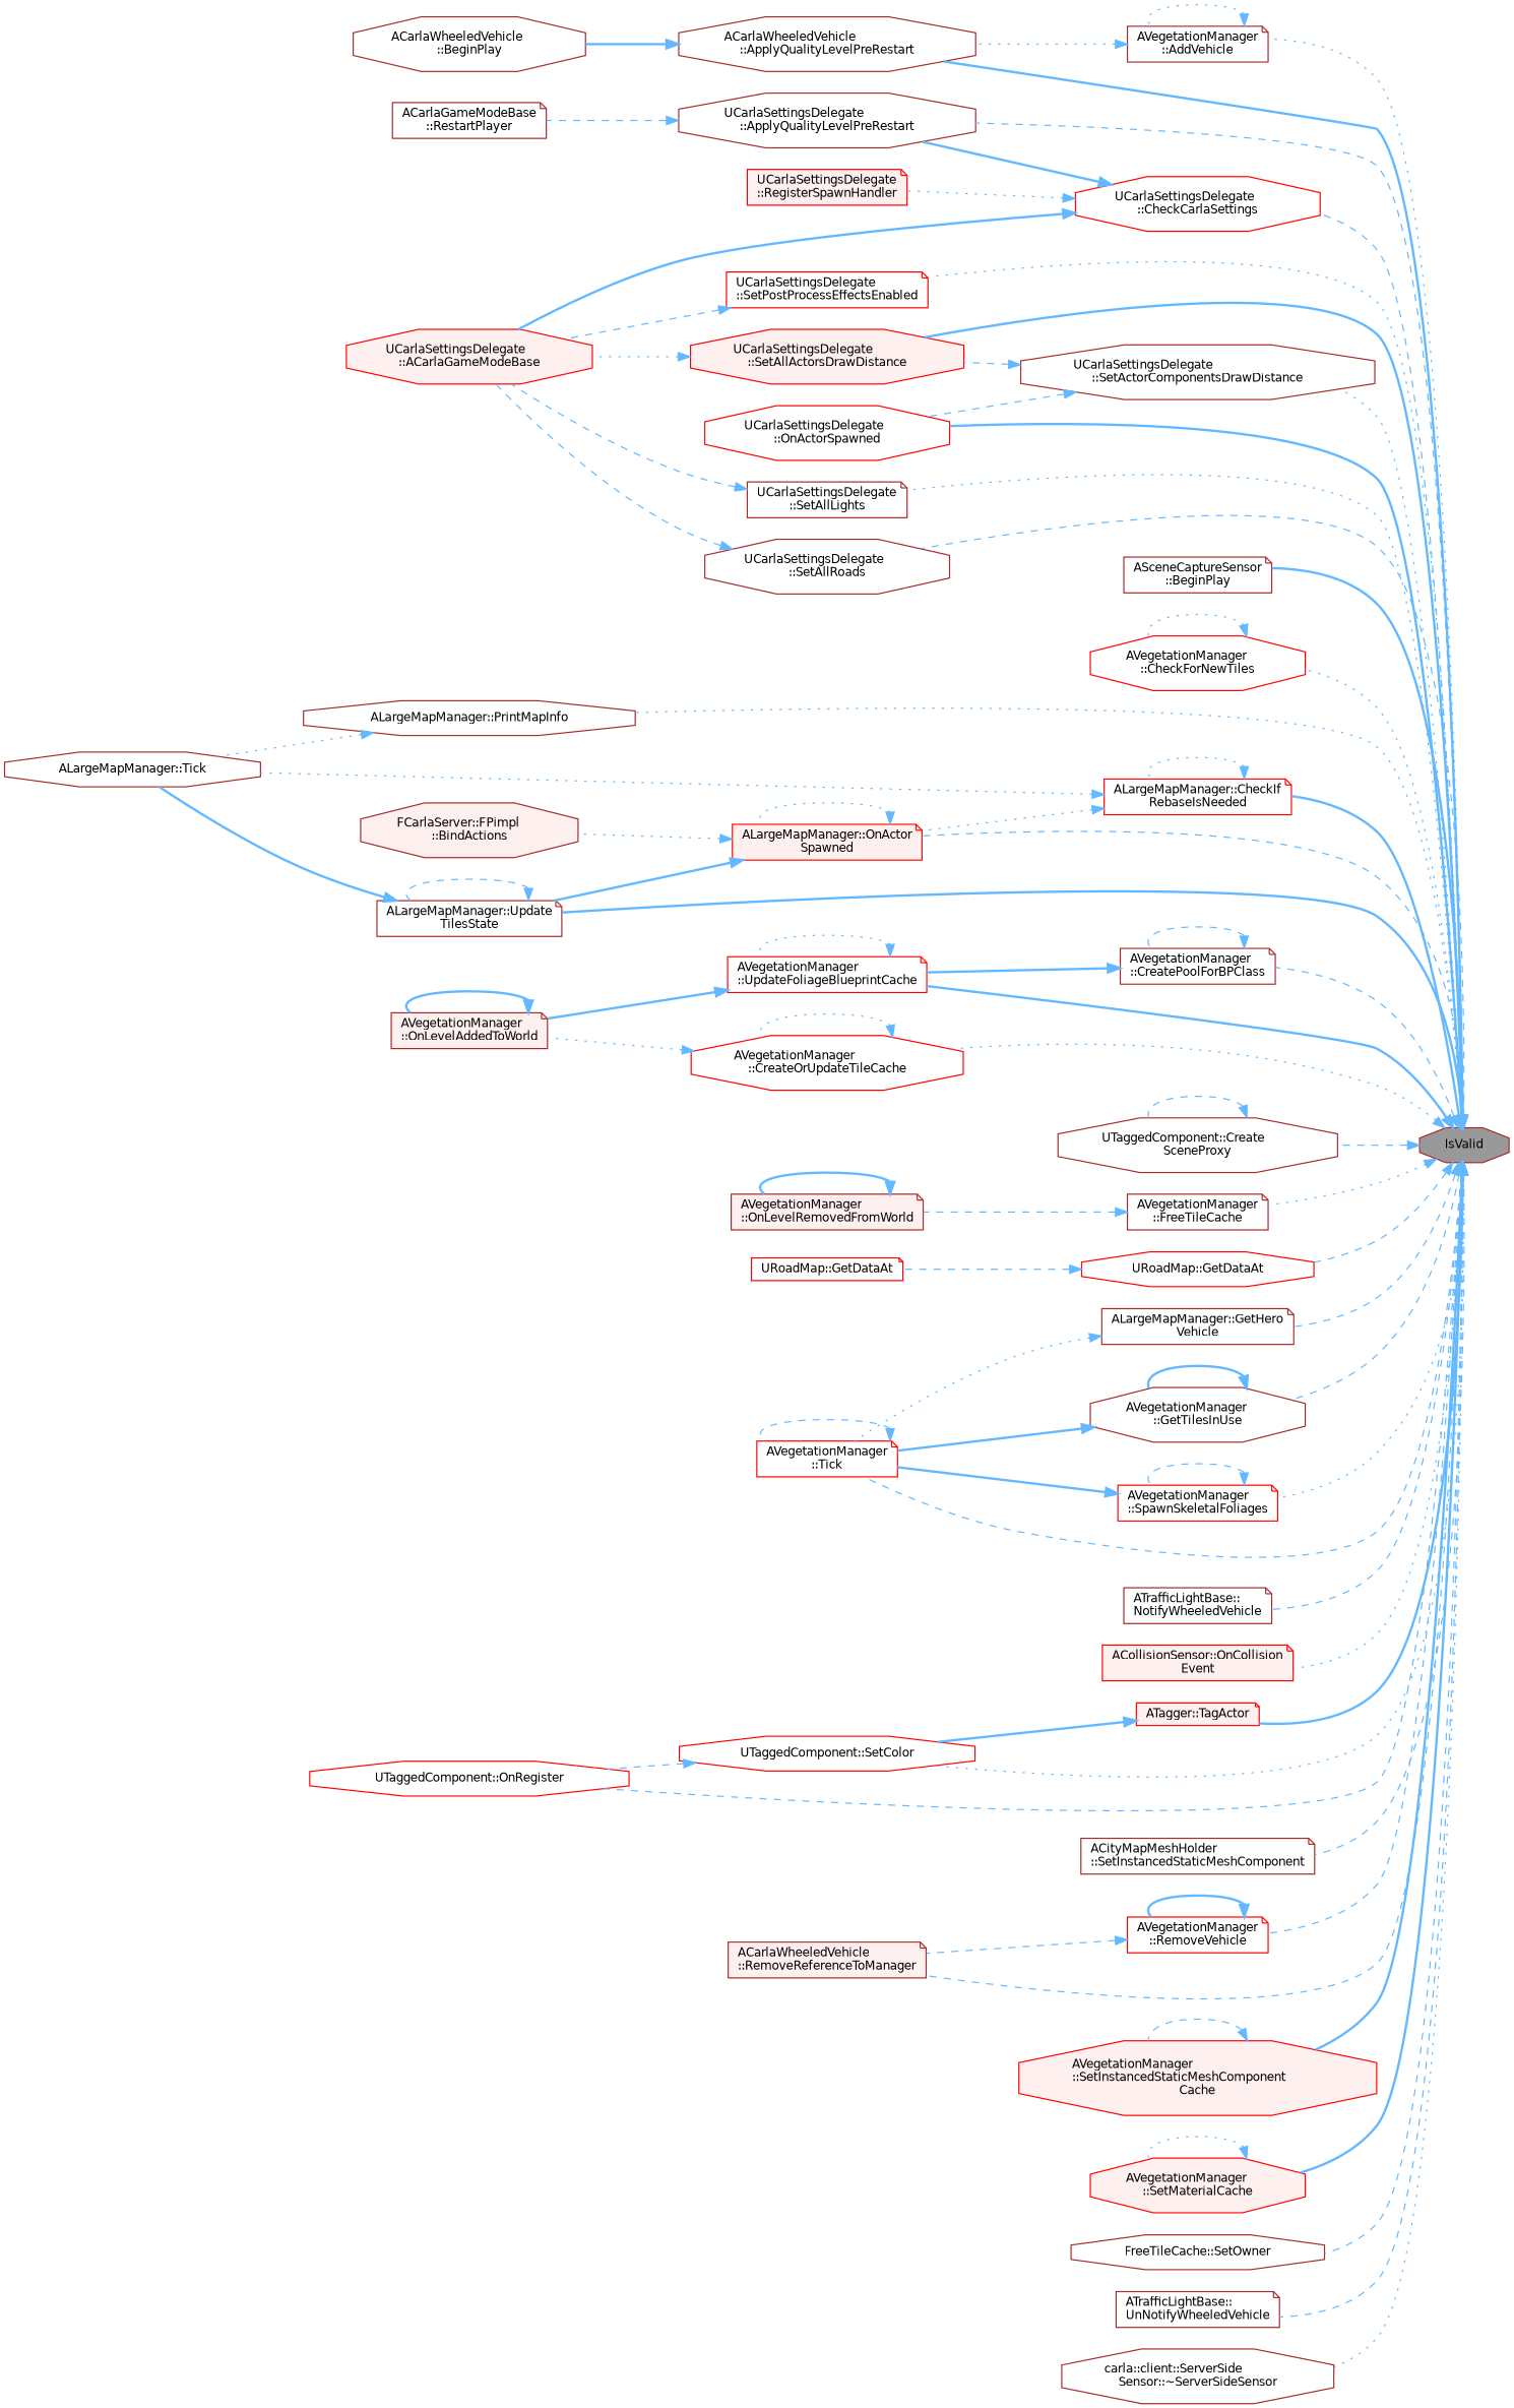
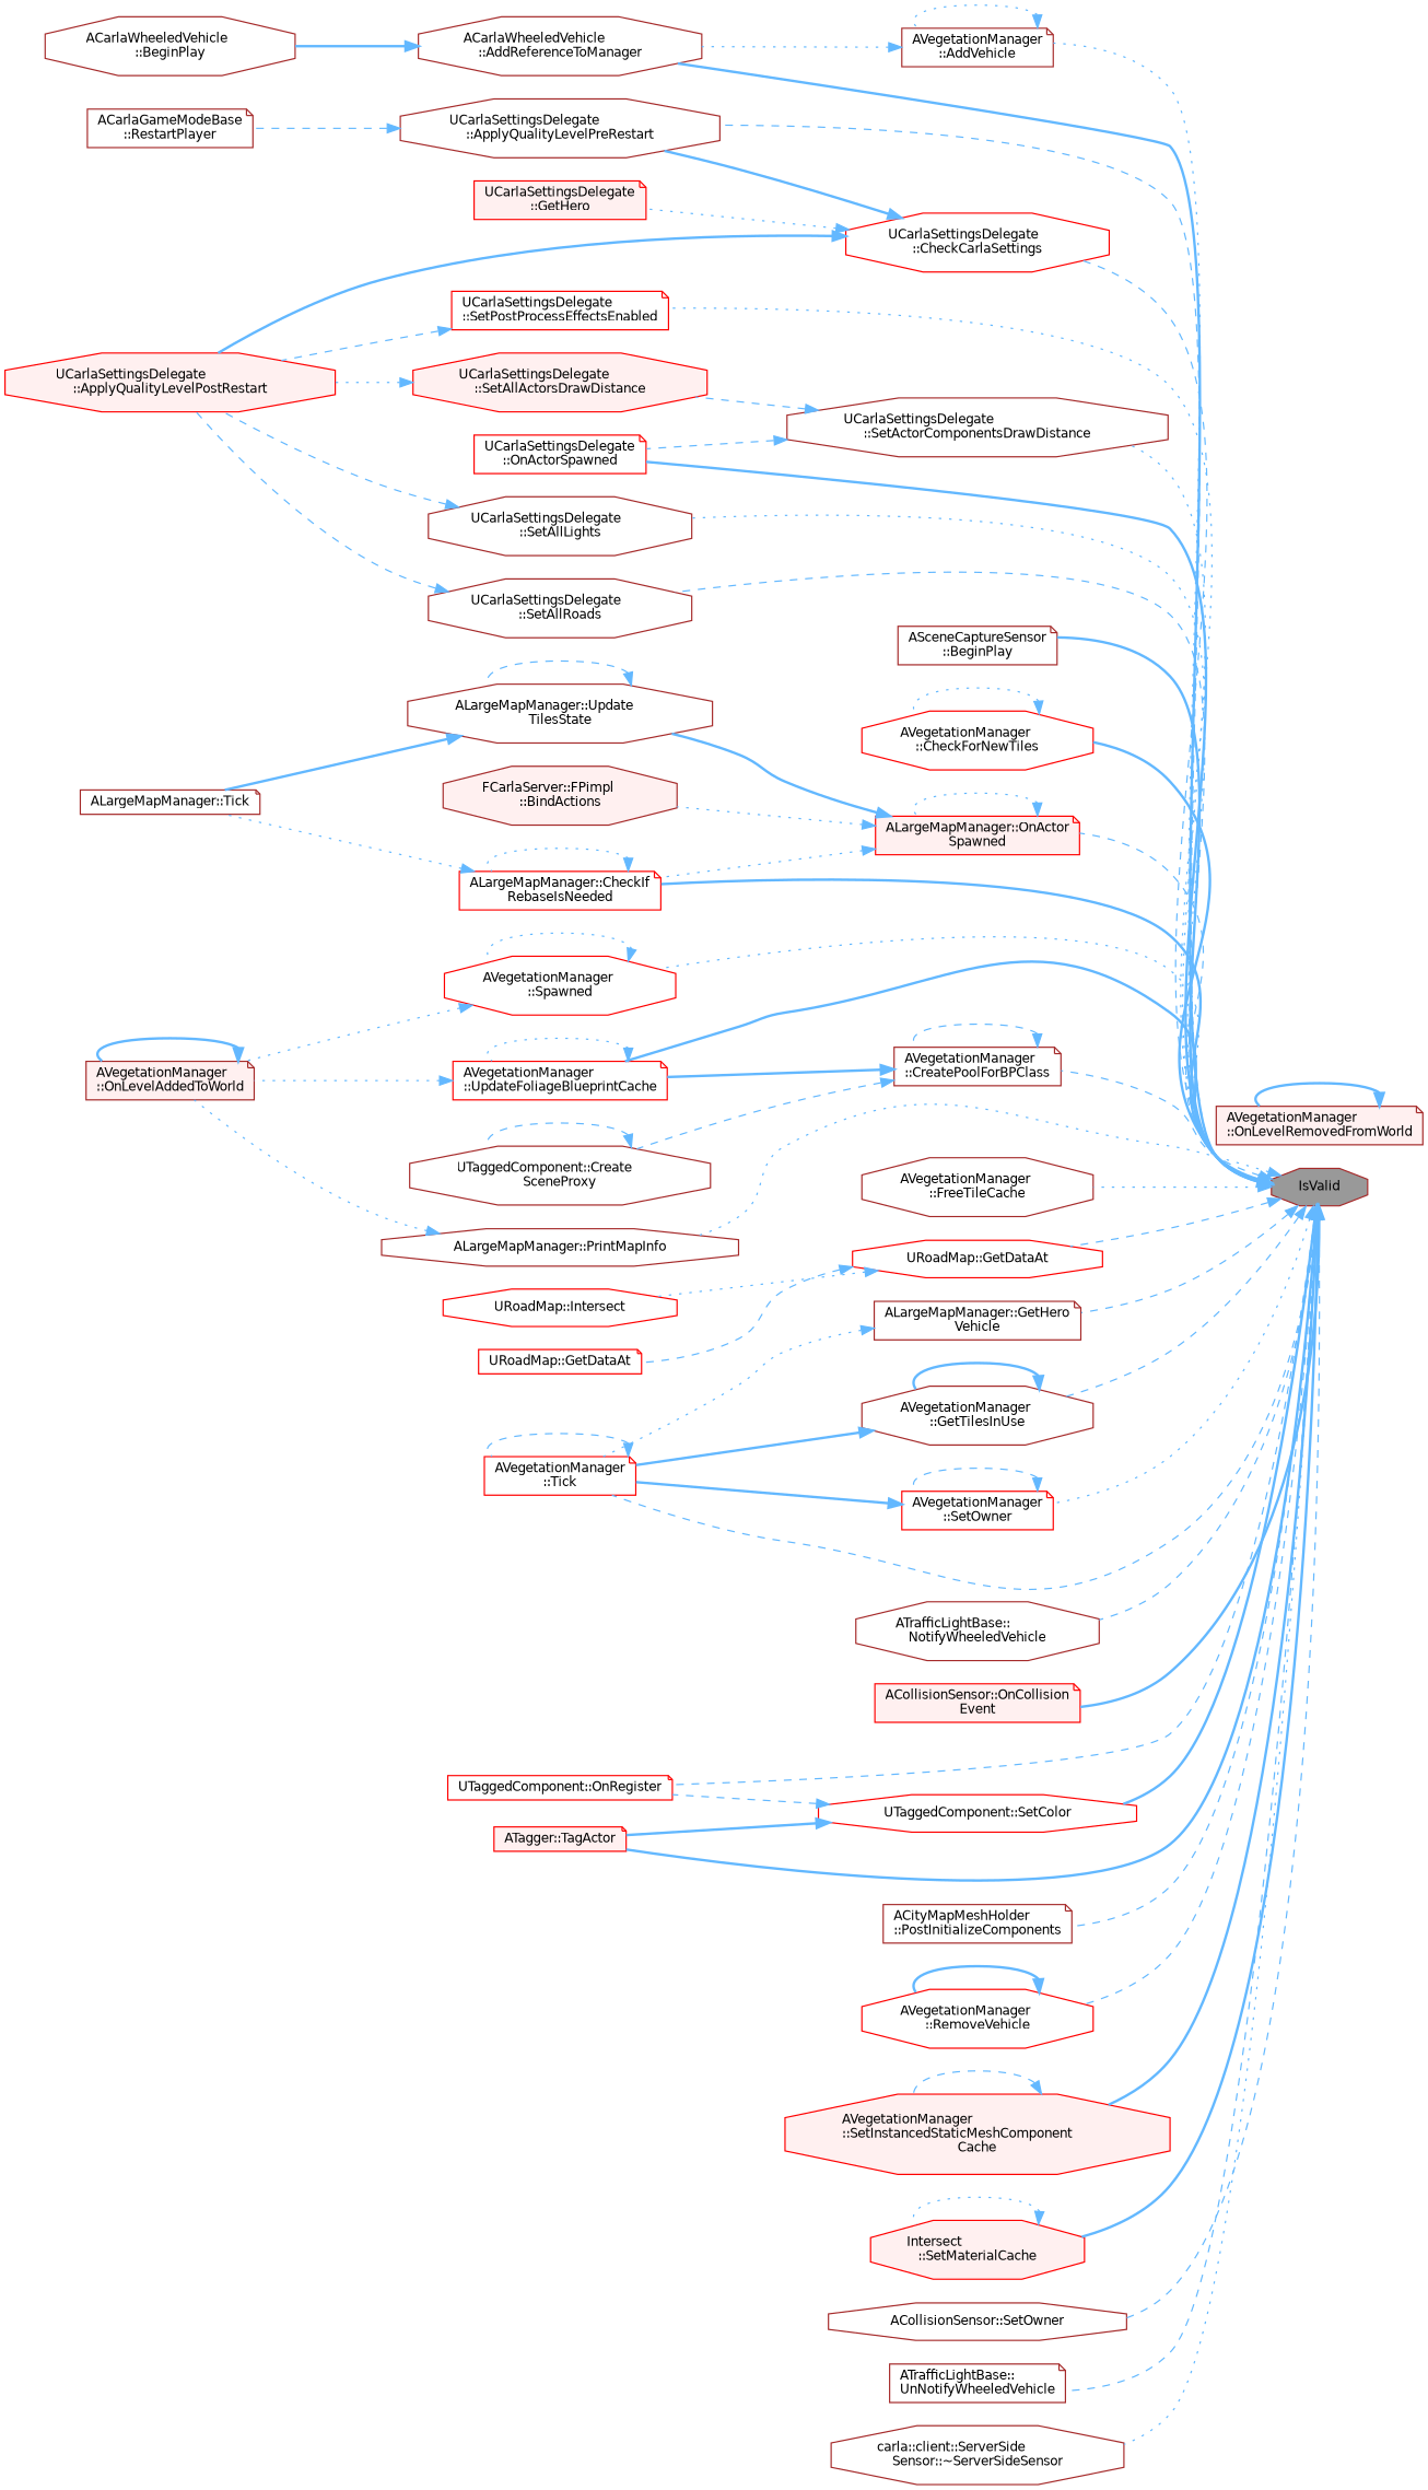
  digraph {
    rankdir=RL
    node [color=brown fillcolor=white fontname=Helvetica fontsize=10 shape=octagon style=filled]
    edge [color=steelblue1 dir=back fontname=Helvetica fontsize=10 labelfontname=Helvetica labelfontsize=10 style=dashed]
    n1 [fillcolor=grey60 fontcolor=black height=0.2 label=IsValid width=0.4]
-   n2 [height=0.2 label="ACarlaWheeledVehicle\l::ApplyQualityLevelPreRestart" width=0.4]
+   n2 [height=0.2 label="ACarlaWheeledVehicle\l::AddReferenceToManager" width=0.4]
    n3 [height=0.2 label="AVegetationManager\l::AddVehicle" shape=note width=0.4]
    n4 [height=0.2 label="UCarlaSettingsDelegate\l::ApplyQualityLevelPreRestart" width=0.4]
    n5 [height=0.2 label="ASceneCaptureSensor\l::BeginPlay" shape=note width=0.4]
    n6 [color=red height=0.2 label="UCarlaSettingsDelegate\l::CheckCarlaSettings" width=0.4]
    n7 [color=red height=0.2 label="AVegetationManager\l::CheckForNewTiles" width=0.4]
    n8 [color=red height=0.2 label="ALargeMapManager::CheckIf\lRebaseIsNeeded" shape=note width=0.4]
    n9 [color=red fillcolor="#FFF0F0" height=0.2 label="ALargeMapManager::OnActor\lSpawned" shape=note width=0.4]
-   n10 [color=red height=0.2 label="AVegetationManager\l::CreateOrUpdateTileCache" width=0.4]
+   n10 [color=red height=0.2 label="AVegetationManager\l::Spawned" width=0.4]
    n11 [height=0.2 label="AVegetationManager\l::CreatePoolForBPClass" shape=note width=0.4]
    n12 [color=red height=0.2 label="AVegetationManager\l::UpdateFoliageBlueprintCache" shape=note width=0.4]
    n13 [height=0.2 label="UTaggedComponent::Create\lSceneProxy" width=0.4]
-   n14 [height=0.2 label="AVegetationManager\l::FreeTileCache" shape=note width=0.4]
+   n14 [height=0.2 label="AVegetationManager\l::FreeTileCache" width=0.4]
    n15 [color=red height=0.2 label="URoadMap::GetDataAt" width=0.4]
    n16 [height=0.2 label="ALargeMapManager::GetHero\lVehicle" shape=note width=0.4]
    n17 [color=red height=0.2 label="AVegetationManager\l::Tick" shape=note width=0.4]
    n18 [height=0.2 label="AVegetationManager\l::GetTilesInUse" width=0.4]
-   n19 [height=0.2 label="ATrafficLightBase::\lNotifyWheeledVehicle" shape=note width=0.4]
-   n20 [color=red height=0.2 label="UCarlaSettingsDelegate\l::OnActorSpawned" width=0.4]
+   n19 [height=0.2 label="ATrafficLightBase::\lNotifyWheeledVehicle" width=0.4]
+   n20 [color=red height=0.2 label="UCarlaSettingsDelegate\l::OnActorSpawned" shape=note width=0.4]
    n21 [color=red fillcolor="#FFF0F0" height=0.2 label="ACollisionSensor::OnCollision\lEvent" shape=note width=0.4]
-   n22 [color=red height=0.2 label="UTaggedComponent::OnRegister" width=0.4]
-   n23 [height=0.2 label="ACityMapMeshHolder\l::SetInstancedStaticMeshComponent" shape=note width=0.4]
+   n22 [color=red height=0.2 label="UTaggedComponent::OnRegister" shape=note width=0.4]
+   n23 [height=0.2 label="ACityMapMeshHolder\l::PostInitializeComponents" shape=note width=0.4]
    n24 [height=0.2 label="ALargeMapManager::PrintMapInfo" width=0.4]
-   n25 [fillcolor="#FFF0F0" height=0.2 label="ACarlaWheeledVehicle\l::RemoveReferenceToManager" shape=note width=0.4]
-   n26 [color=red height=0.2 label="AVegetationManager\l::RemoveVehicle" shape=note width=0.4]
+   n26 [color=red height=0.2 label="AVegetationManager\l::RemoveVehicle" width=0.4]
    n27 [height=0.2 label="UCarlaSettingsDelegate\l::SetActorComponentsDrawDistance" width=0.4]
    n28 [color=red fillcolor="#FFF0F0" height=0.2 label="UCarlaSettingsDelegate\l::SetAllActorsDrawDistance" width=0.4]
-   n29 [height=0.2 label="UCarlaSettingsDelegate\l::SetAllLights" shape=note width=0.4]
+   n29 [height=0.2 label="UCarlaSettingsDelegate\l::SetAllLights" width=0.4]
    n30 [height=0.2 label="UCarlaSettingsDelegate\l::SetAllRoads" width=0.4]
    n31 [color=red height=0.2 label="UTaggedComponent::SetColor" width=0.4]
    n32 [color=red fillcolor="#FFF0F0" height=0.2 label="ATagger::TagActor" shape=note width=0.4]
    n33 [color=red fillcolor="#FFF0F0" height=0.2 label="AVegetationManager\l::SetInstancedStaticMeshComponent\lCache" width=0.4]
-   n34 [color=red fillcolor="#FFF0F0" height=0.2 label="AVegetationManager\l::SetMaterialCache" width=0.4]
-   n35 [height=0.2 label="FreeTileCache::SetOwner" width=0.4]
+   n34 [color=red fillcolor="#FFF0F0" height=0.2 label="Intersect\l::SetMaterialCache" width=0.4]
+   n35 [height=0.2 label="ACollisionSensor::SetOwner" width=0.4]
    n36 [color=red height=0.2 label="UCarlaSettingsDelegate\l::SetPostProcessEffectsEnabled" shape=note width=0.4]
-   n37 [color=red height=0.2 label="AVegetationManager\l::SpawnSkeletalFoliages" shape=note width=0.4]
+   n37 [color=red height=0.2 label="AVegetationManager\l::SetOwner" shape=note width=0.4]
    n38 [height=0.2 label="ATrafficLightBase::\lUnNotifyWheeledVehicle" shape=note width=0.4]
-   n39 [height=0.2 label="ALargeMapManager::Update\lTilesState" shape=note width=0.4]
+   n39 [height=0.2 label="ALargeMapManager::Update\lTilesState" width=0.4]
    n40 [height=0.2 label="carla::client::ServerSide\lSensor::~ServerSideSensor" width=0.4]
    n41 [height=0.2 label="ACarlaWheeledVehicle\l::BeginPlay" width=0.4]
    n42 [height=0.2 label="ACarlaGameModeBase\l::RestartPlayer" shape=note width=0.4]
-   n43 [color=red fillcolor="#FFF0F0" height=0.2 label="UCarlaSettingsDelegate\l::ACarlaGameModeBase" width=0.4]
-   n44 [color=red fillcolor="#FFF0F0" height=0.2 label="UCarlaSettingsDelegate\l::RegisterSpawnHandler" shape=note width=0.4]
-   n45 [height=0.2 label="ALargeMapManager::Tick" width=0.4]
+   n43 [color=red fillcolor="#FFF0F0" height=0.2 label="UCarlaSettingsDelegate\l::ApplyQualityLevelPostRestart" width=0.4]
+   n44 [color=red fillcolor="#FFF0F0" height=0.2 label="UCarlaSettingsDelegate\l::GetHero" shape=note width=0.4]
+   n45 [height=0.2 label="ALargeMapManager::Tick" shape=note width=0.4]
    n46 [fillcolor="#FFF0F0" height=0.2 label="FCarlaServer::FPimpl\l::BindActions" width=0.4]
    n47 [fillcolor="#FFF0F0" height=0.2 label="AVegetationManager\l::OnLevelAddedToWorld" shape=note width=0.4]
    n48 [fillcolor="#FFF0F0" height=0.2 label="AVegetationManager\l::OnLevelRemovedFromWorld" shape=note width=0.4]
    n49 [color=red height=0.2 label="URoadMap::GetDataAt" shape=note width=0.4]
+   n50 [color=red height=0.2 label="URoadMap::Intersect" width=0.4]
    n1 -> n2 [style=bold]
    n1 -> n3 [style=dotted]
    n1 -> n4
    n1 -> n5 [style=bold]
    n1 -> n6
-   n1 -> n7 [style=dotted]
+   n1 -> n7 [style=bold]
    n1 -> n8 [style=bold]
    n1 -> n9
    n1 -> n10 [style=dotted]
    n1 -> n11
    n1 -> n12 [style=bold]
-   n1 -> n13
+   n11 -> n13
    n1 -> n14 [style=dotted]
    n1 -> n15
    n1 -> n16
    n1 -> n17
    n1 -> n18
    n1 -> n19
    n1 -> n20 [style=bold]
-   n1 -> n21 [style=dotted]
+   n1 -> n21 [style=bold]
    n1 -> n22
    n1 -> n23
    n1 -> n24 [style=dotted]
-   n1 -> n25
    n1 -> n26
    n1 -> n27 [style=dotted]
-   n1 -> n28 [style=bold]
    n1 -> n29 [style=dotted]
    n1 -> n30
-   n1 -> n31 [style=dotted]
+   n1 -> n31 [style=bold]
    n1 -> n32 [style=bold]
    n1 -> n33 [style=bold]
    n1 -> n34 [style=bold]
    n1 -> n35
    n1 -> n36 [style=dotted]
    n1 -> n37 [style=dotted]
    n1 -> n38
-   n1 -> n39 [style=bold]
    n1 -> n40 [style=dotted]
    n2 -> n41 [style=bold]
    n3 -> n2 [style=dotted]
    n3 -> n3 [style=dotted]
    n4 -> n42
    n6 -> n4 [style=bold]
    n6 -> n43 [style=bold]
    n6 -> n44 [style=dotted]
    n7 -> n7 [style=dotted]
    n8 -> n8 [style=dotted]
-   n8 -> n9 [style=dotted]
+   n9 -> n8 [style=dotted]
    n8 -> n45 [style=dotted]
    n9 -> n9 [style=dotted]
    n9 -> n39 [style=bold]
    n9 -> n46 [style=dotted]
    n10 -> n10 [style=dotted]
    n10 -> n47 [style=dotted]
    n11 -> n11
    n11 -> n12 [style=bold]
    n12 -> n12 [style=dotted]
-   n12 -> n47 [style=bold]
+   n12 -> n47 [style=dotted]
    n13 -> n13
-   n14 -> n48
    n15 -> n49
+   n15 -> n50 [style=dotted]
    n16 -> n17 [style=dotted]
    n17 -> n17
    n18 -> n17 [style=bold]
    n18 -> n18 [style=bold]
-   n24 -> n45 [style=dotted]
-   n26 -> n25
+   n24 -> n47 [style=dotted]
    n26 -> n26 [style=bold]
    n27 -> n20
    n27 -> n28
    n28 -> n43 [style=dotted]
    n29 -> n43
    n30 -> n43
    n31 -> n22
-   n32 -> n31 [style=bold]
+   n31 -> n32 [style=bold]
    n33 -> n33
    n34 -> n34 [style=dotted]
    n36 -> n43
    n37 -> n17 [style=bold]
    n37 -> n37
    n39 -> n39
    n39 -> n45 [style=bold]
    n47 -> n47 [style=bold]
    n48 -> n48 [style=bold]
  }
